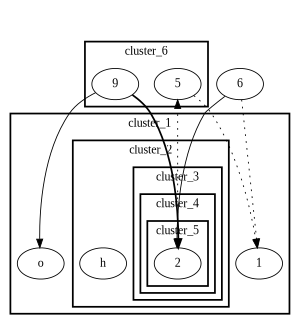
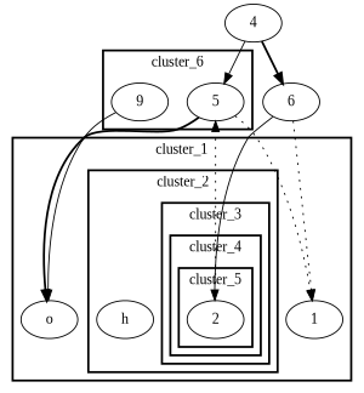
  digraph {
    fontname="Liberation Serif"
    node [fontname="Liberation Serif"]
    edge [fontname="Liberation Serif" style=dotted]
    2
    h
    1
    o
    9
    5
    n7 [label=6]
+   4
    subgraph cluster_1 {
      label=cluster_1
      style=bold
      1
      o
      subgraph cluster_2 {
        label=cluster_2
        style=bold
        h
        subgraph cluster_3 {
          label=cluster_3
          style=bold
          subgraph cluster_4 {
            label=cluster_4
            style=bold
            subgraph cluster_5 {
              label=cluster_5
              style=bold
              2
            }
          }
        }
      }
    }
    subgraph cluster_6 {
      label=cluster_6
      style=bold
      9
      5
    }
    2 -> 5
-   9 -> 2 [style=bold]
    9 -> o [style=solid]
    5 -> 1
+   5 -> o [style=bold]
    n7 -> 2 [style=solid]
    n7 -> 1
+   4 -> 5 [style=solid]
+   4 -> n7 [style=bold]
  }
